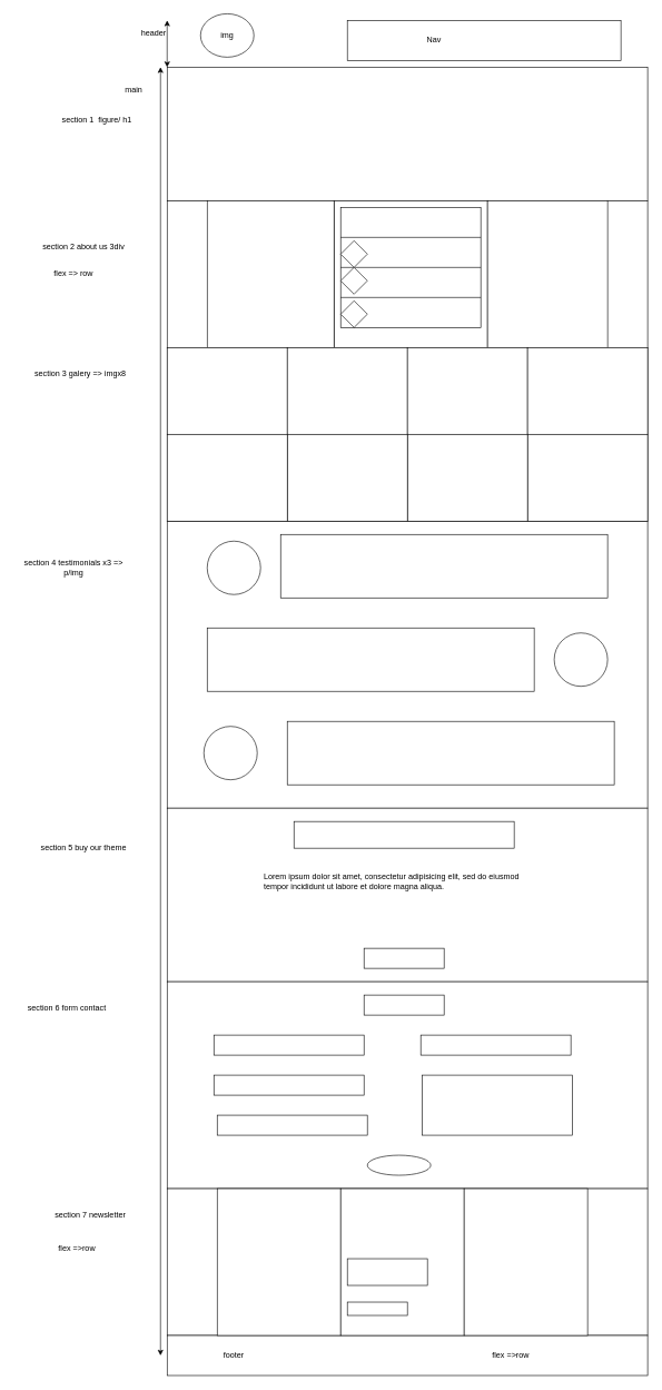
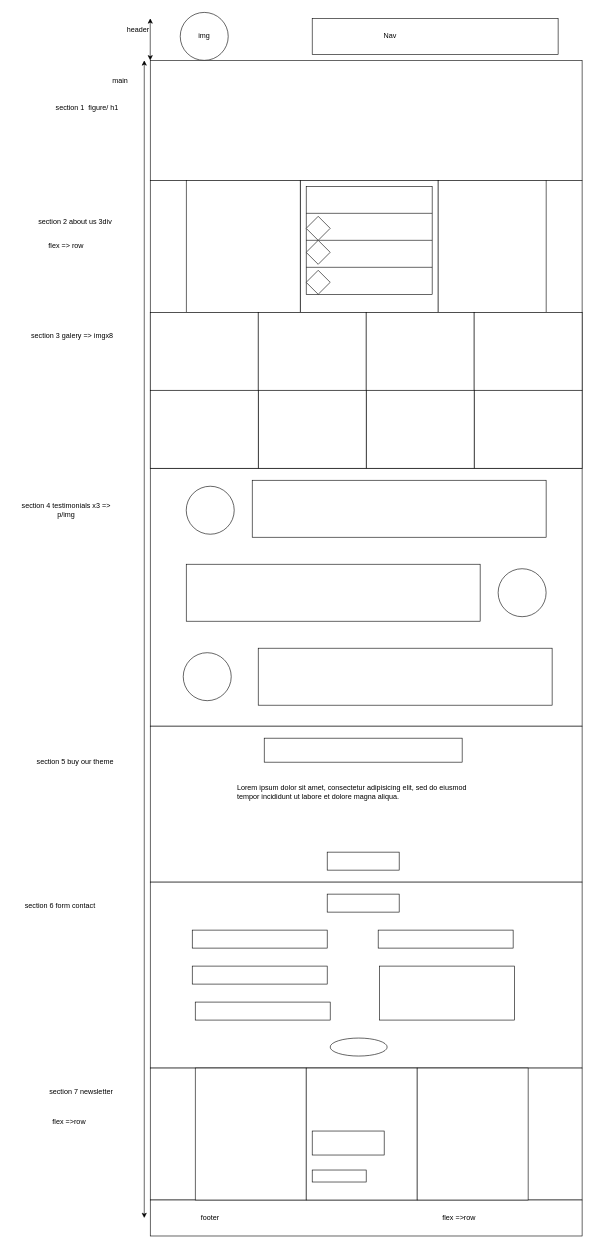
  <mxCell id="0" />
  <mxCell id="1" parent="0" />
  <mxCell id="2" value="" style="rounded=0;whiteSpace=wrap;html=1;" vertex="1" parent="1"><mxGeometry x="520" y="30" width="410" height="60" as="geometry" /></mxCell>
  <mxCell id="3" value="Nav" style="text;html=1;strokeColor=none;fillColor=none;align=center;verticalAlign=middle;whiteSpace=wrap;rounded=0;" vertex="1" parent="1"><mxGeometry x="600" y="50" width="100" height="20" as="geometry" /></mxCell>
- <mxCell id="4" value="img" style="ellipse;whiteSpace=wrap;html=1;aspect=fixed;" vertex="1" parent="1"><mxGeometry x="300" y="20" width="80" height="65" as="geometry" /></mxCell>
+ <mxCell id="4" value="img" style="ellipse;whiteSpace=wrap;html=1;aspect=fixed;" vertex="1" parent="1"><mxGeometry x="300" width="80" height="80" as="geometry" y="20" /></mxCell>
  <mxCell id="5" value="" style="rounded=0;whiteSpace=wrap;html=1;" vertex="1" parent="1"><mxGeometry x="250" y="100" width="720" height="200" as="geometry" /></mxCell>
  <mxCell id="6" value="section 1&amp;nbsp; figure/ h1" style="text;html=1;strokeColor=none;fillColor=none;align=center;verticalAlign=middle;whiteSpace=wrap;rounded=0;" vertex="1" parent="1"><mxGeometry x="60" y="170" width="170" height="20" as="geometry" /></mxCell>
  <mxCell id="7" value="" style="rounded=0;whiteSpace=wrap;html=1;" vertex="1" parent="1"><mxGeometry x="250" y="300" width="720" height="220" as="geometry" /></mxCell>
  <mxCell id="8" value="" style="rounded=0;whiteSpace=wrap;html=1;" vertex="1" parent="1"><mxGeometry x="250" y="520" width="720" height="260" as="geometry" /></mxCell>
  <mxCell id="9" value="section 3 galery =&amp;gt; imgx8" style="text;html=1;strokeColor=none;fillColor=none;align=center;verticalAlign=middle;whiteSpace=wrap;rounded=0;" vertex="1" parent="1"><mxGeometry x="40" y="550" width="160" height="20" as="geometry" /></mxCell>
  <mxCell id="10" value="section 2 about us 3div" style="text;html=1;strokeColor=none;fillColor=none;align=center;verticalAlign=middle;whiteSpace=wrap;rounded=0;" vertex="1" parent="1"><mxGeometry x="20" y="360" width="210" height="20" as="geometry" /></mxCell>
  <mxCell id="11" value="" style="rounded=0;whiteSpace=wrap;html=1;" vertex="1" parent="1"><mxGeometry x="250" y="780" width="720" height="430" as="geometry" /></mxCell>
  <mxCell id="12" value="section 4 testimonials x3 =&amp;gt; p/img" style="text;html=1;strokeColor=none;fillColor=none;align=center;verticalAlign=middle;whiteSpace=wrap;rounded=0;" vertex="1" parent="1"><mxGeometry x="20" y="840" width="180" height="20" as="geometry" /></mxCell>
  <mxCell id="13" value="" style="rounded=0;whiteSpace=wrap;html=1;" vertex="1" parent="1"><mxGeometry x="250" y="1210" width="720" height="260" as="geometry" /></mxCell>
  <mxCell id="14" value="&lt;div&gt;section 5 buy our theme&lt;/div&gt;" style="text;html=1;strokeColor=none;fillColor=none;align=center;verticalAlign=middle;whiteSpace=wrap;rounded=0;" vertex="1" parent="1"><mxGeometry x="50" y="1260" width="150" height="20" as="geometry" /></mxCell>
  <mxCell id="15" value="" style="rounded=0;whiteSpace=wrap;html=1;" vertex="1" parent="1"><mxGeometry x="250" y="1470" width="720" height="310" as="geometry" /></mxCell>
  <mxCell id="16" value="section 6 form contact" style="text;html=1;strokeColor=none;fillColor=none;align=center;verticalAlign=middle;whiteSpace=wrap;rounded=0;" vertex="1" parent="1"><mxGeometry x="20" y="1500" width="160" height="20" as="geometry" /></mxCell>
  <mxCell id="17" value="" style="rounded=0;whiteSpace=wrap;html=1;" vertex="1" parent="1"><mxGeometry x="250" y="1780" width="720" height="220" as="geometry" /></mxCell>
  <mxCell id="18" value="section 7 newsletter" style="text;html=1;strokeColor=none;fillColor=none;align=center;verticalAlign=middle;whiteSpace=wrap;rounded=0;" vertex="1" parent="1"><mxGeometry x="70" y="1810" width="130" height="20" as="geometry" /></mxCell>
  <mxCell id="19" value="" style="edgeStyle=orthogonalEdgeStyle;rounded=0;orthogonalLoop=1;jettySize=auto;html=1;" edge="1" parent="1" source="20" target="68"><mxGeometry relative="1" as="geometry" /></mxCell>
  <mxCell id="20" value="" style="rounded=0;whiteSpace=wrap;html=1;" vertex="1" parent="1"><mxGeometry x="250" y="2000" width="720" height="60" as="geometry" /></mxCell>
  <mxCell id="21" value="footer " style="text;html=1;strokeColor=none;fillColor=none;align=center;verticalAlign=middle;whiteSpace=wrap;rounded=0;" vertex="1" parent="1"><mxGeometry x="275" y="2020" width="150" height="20" as="geometry" /></mxCell>
  <mxCell id="22" value="header" style="text;html=1;strokeColor=none;fillColor=none;align=center;verticalAlign=middle;whiteSpace=wrap;rounded=0;" vertex="1" parent="1"><mxGeometry x="210" y="40" width="40" height="20" as="geometry" /></mxCell>
  <mxCell id="23" value="" style="endArrow=classic;startArrow=classic;html=1;exitX=0;exitY=0;exitDx=0;exitDy=0;" edge="1" parent="1" source="5"><mxGeometry width="50" height="50" relative="1" as="geometry"><mxPoint x="590" y="260" as="sourcePoint" /><mxPoint x="250" y="30" as="targetPoint" /></mxGeometry></mxCell>
  <mxCell id="24" value="" style="endArrow=classic;startArrow=classic;html=1;" edge="1" parent="1"><mxGeometry width="50" height="50" relative="1" as="geometry"><mxPoint x="240" y="2030" as="sourcePoint" /><mxPoint x="240" y="100" as="targetPoint" /></mxGeometry></mxCell>
  <mxCell id="25" value="main" style="text;html=1;strokeColor=none;fillColor=none;align=center;verticalAlign=middle;whiteSpace=wrap;rounded=0;" vertex="1" parent="1"><mxGeometry x="180" y="120" width="40" height="30" as="geometry" /></mxCell>
  <mxCell id="26" value="flex =&amp;gt; row" style="text;html=1;strokeColor=none;fillColor=none;align=center;verticalAlign=middle;whiteSpace=wrap;rounded=0;" vertex="1" parent="1"><mxGeometry x="60" y="400" width="100" height="20" as="geometry" /></mxCell>
  <mxCell id="27" value="flex =&amp;gt;row" style="text;html=1;strokeColor=none;fillColor=none;align=center;verticalAlign=middle;whiteSpace=wrap;rounded=0;" vertex="1" parent="1"><mxGeometry x="30" y="1860" width="170" height="20" as="geometry" /></mxCell>
  <mxCell id="28" value="flex =&amp;gt;row" style="text;html=1;strokeColor=none;fillColor=none;align=center;verticalAlign=middle;whiteSpace=wrap;rounded=0;" vertex="1" parent="1"><mxGeometry x="680" y="2020" width="170" height="20" as="geometry" /></mxCell>
  <mxCell id="29" value="" style="rounded=0;whiteSpace=wrap;html=1;" vertex="1" parent="1"><mxGeometry x="500" y="300" width="230" height="220" as="geometry" /></mxCell>
  <mxCell id="30" value="" style="rounded=0;whiteSpace=wrap;html=1;" vertex="1" parent="1"><mxGeometry x="310" y="300" width="190" height="220" as="geometry" /></mxCell>
  <mxCell id="31" value="" style="rounded=0;whiteSpace=wrap;html=1;" vertex="1" parent="1"><mxGeometry x="730" y="300" width="180" height="220" as="geometry" /></mxCell>
  <mxCell id="32" value="" style="rounded=0;whiteSpace=wrap;html=1;" vertex="1" parent="1"><mxGeometry x="510" y="310" width="210" height="180" as="geometry" /></mxCell>
  <mxCell id="33" value="" style="endArrow=none;html=1;entryX=1;entryY=0.25;entryDx=0;entryDy=0;exitX=0;exitY=0.25;exitDx=0;exitDy=0;" edge="1" parent="1" source="32" target="32"><mxGeometry width="50" height="50" relative="1" as="geometry"><mxPoint x="590" y="460" as="sourcePoint" /><mxPoint x="640" y="410" as="targetPoint" /></mxGeometry></mxCell>
  <mxCell id="34" value="" style="endArrow=none;html=1;entryX=1;entryY=0.5;entryDx=0;entryDy=0;exitX=0;exitY=0.5;exitDx=0;exitDy=0;" edge="1" parent="1" source="32" target="32"><mxGeometry width="50" height="50" relative="1" as="geometry"><mxPoint x="590" y="460" as="sourcePoint" /><mxPoint x="640" y="410" as="targetPoint" /></mxGeometry></mxCell>
  <mxCell id="35" value="" style="endArrow=none;html=1;exitX=0;exitY=0.75;exitDx=0;exitDy=0;entryX=1;entryY=0.75;entryDx=0;entryDy=0;" edge="1" parent="1" source="32" target="32"><mxGeometry width="50" height="50" relative="1" as="geometry"><mxPoint x="590" y="460" as="sourcePoint" /><mxPoint x="640" y="410" as="targetPoint" /></mxGeometry></mxCell>
  <mxCell id="36" value="" style="rhombus;whiteSpace=wrap;html=1;" vertex="1" parent="1"><mxGeometry x="510" y="360" width="40" height="40" as="geometry" /></mxCell>
  <mxCell id="37" value="" style="rhombus;whiteSpace=wrap;html=1;" vertex="1" parent="1"><mxGeometry x="510" y="400" width="40" height="40" as="geometry" /></mxCell>
  <mxCell id="38" value="" style="rhombus;whiteSpace=wrap;html=1;" vertex="1" parent="1"><mxGeometry x="510" y="450" width="40" height="40" as="geometry" /></mxCell>
  <mxCell id="39" value="" style="rounded=0;whiteSpace=wrap;html=1;" vertex="1" parent="1"><mxGeometry x="250" y="520" width="180" height="130" as="geometry" /></mxCell>
  <mxCell id="40" value="" style="rounded=0;whiteSpace=wrap;html=1;" vertex="1" parent="1"><mxGeometry x="430" y="520" width="180" height="130" as="geometry" /></mxCell>
  <mxCell id="41" value="" style="rounded=0;whiteSpace=wrap;html=1;" vertex="1" parent="1"><mxGeometry x="610" y="520" width="180" height="130" as="geometry" /></mxCell>
  <mxCell id="42" value="" style="rounded=0;whiteSpace=wrap;html=1;" vertex="1" parent="1"><mxGeometry x="790" y="520" width="180" height="130" as="geometry" /></mxCell>
  <mxCell id="43" value="" style="rounded=0;whiteSpace=wrap;html=1;" vertex="1" parent="1"><mxGeometry x="790" y="650" width="180" height="130" as="geometry" /></mxCell>
  <mxCell id="44" value="" style="rounded=0;whiteSpace=wrap;html=1;" vertex="1" parent="1"><mxGeometry x="610" y="650" width="180" height="130" as="geometry" /></mxCell>
  <mxCell id="45" value="" style="rounded=0;whiteSpace=wrap;html=1;" vertex="1" parent="1"><mxGeometry x="430" y="650" width="180" height="130" as="geometry" /></mxCell>
  <mxCell id="46" value="" style="rounded=0;whiteSpace=wrap;html=1;" vertex="1" parent="1"><mxGeometry x="250" y="650" width="180" height="130" as="geometry" /></mxCell>
  <mxCell id="47" value="" style="ellipse;whiteSpace=wrap;html=1;aspect=fixed;" vertex="1" parent="1"><mxGeometry x="310" y="810" width="80" height="80" as="geometry" /></mxCell>
  <mxCell id="48" value="" style="rounded=0;whiteSpace=wrap;html=1;" vertex="1" parent="1"><mxGeometry x="420" y="800" width="490" height="95" as="geometry" /></mxCell>
  <mxCell id="49" value="" style="rounded=0;whiteSpace=wrap;html=1;" vertex="1" parent="1"><mxGeometry x="310" y="940" width="490" height="95" as="geometry" /></mxCell>
  <mxCell id="50" value="" style="ellipse;whiteSpace=wrap;html=1;aspect=fixed;" vertex="1" parent="1"><mxGeometry x="830" y="947.5" width="80" height="80" as="geometry" /></mxCell>
  <mxCell id="51" value="" style="rounded=0;whiteSpace=wrap;html=1;" vertex="1" parent="1"><mxGeometry x="430" y="1080" width="490" height="95" as="geometry" /></mxCell>
  <mxCell id="52" value="" style="ellipse;whiteSpace=wrap;html=1;aspect=fixed;" vertex="1" parent="1"><mxGeometry x="305" y="1087.5" width="80" height="80" as="geometry" /></mxCell>
  <mxCell id="53" value="" style="rounded=0;whiteSpace=wrap;html=1;" vertex="1" parent="1"><mxGeometry x="440" y="1230" width="330" height="40" as="geometry" /></mxCell>
  <mxCell id="54" value="&lt;br&gt;&lt;p&gt;Lorem ipsum dolor sit amet, consectetur adipisicing elit, sed do eiusmod tempor incididunt ut labore et dolore magna aliqua.&lt;/p&gt;" style="text;html=1;strokeColor=none;fillColor=none;spacing=5;spacingTop=-20;whiteSpace=wrap;overflow=hidden;rounded=0;" vertex="1" parent="1"><mxGeometry x="390" y="1290" width="430" height="100" as="geometry" /></mxCell>
  <mxCell id="55" value="" style="rounded=0;whiteSpace=wrap;html=1;" vertex="1" parent="1"><mxGeometry x="545" y="1420" width="120" height="30" as="geometry" /></mxCell>
  <mxCell id="56" value="" style="rounded=0;whiteSpace=wrap;html=1;" vertex="1" parent="1"><mxGeometry x="545" y="1490" width="120" height="30" as="geometry" /></mxCell>
  <mxCell id="57" value="" style="rounded=0;whiteSpace=wrap;html=1;" vertex="1" parent="1"><mxGeometry x="320" y="1550" width="225" height="30" as="geometry" /></mxCell>
  <mxCell id="58" value="" style="rounded=0;whiteSpace=wrap;html=1;" vertex="1" parent="1"><mxGeometry x="320" y="1610" width="225" height="30" as="geometry" /></mxCell>
  <mxCell id="59" value="" style="rounded=0;whiteSpace=wrap;html=1;" vertex="1" parent="1"><mxGeometry x="325" y="1670" width="225" height="30" as="geometry" /></mxCell>
  <mxCell id="60" value="" style="rounded=0;whiteSpace=wrap;html=1;" vertex="1" parent="1"><mxGeometry x="630" y="1550" width="225" height="30" as="geometry" /></mxCell>
  <mxCell id="61" value="" style="rounded=0;whiteSpace=wrap;html=1;" vertex="1" parent="1"><mxGeometry x="632.5" y="1610" width="225" height="90" as="geometry" /></mxCell>
  <mxCell id="62" style="edgeStyle=orthogonalEdgeStyle;rounded=0;orthogonalLoop=1;jettySize=auto;html=1;exitX=0.5;exitY=1;exitDx=0;exitDy=0;" edge="1" parent="1" source="27" target="27"><mxGeometry relative="1" as="geometry" /></mxCell>
  <mxCell id="63" value="" style="ellipse;whiteSpace=wrap;html=1;" vertex="1" parent="1"><mxGeometry x="550" y="1730" width="95" height="30" as="geometry" /></mxCell>
  <mxCell id="64" value="" style="rounded=0;whiteSpace=wrap;html=1;" vertex="1" parent="1"><mxGeometry x="325" y="1780" width="185" height="220" as="geometry" /></mxCell>
  <mxCell id="65" value="" style="rounded=0;whiteSpace=wrap;html=1;" vertex="1" parent="1"><mxGeometry x="510" y="1780" width="185" height="220" as="geometry" /></mxCell>
  <mxCell id="66" value="" style="rounded=0;whiteSpace=wrap;html=1;" vertex="1" parent="1"><mxGeometry x="695" y="1780" width="185" height="220" as="geometry" /></mxCell>
  <mxCell id="67" value="" style="rounded=0;whiteSpace=wrap;html=1;" vertex="1" parent="1"><mxGeometry x="520" y="1950" width="90" height="20" as="geometry" /></mxCell>
  <mxCell id="68" value="" style="rounded=0;whiteSpace=wrap;html=1;" vertex="1" parent="1"><mxGeometry x="520" y="1885" width="120" height="40" as="geometry" /></mxCell>
  <mxCell id="69" style="edgeStyle=orthogonalEdgeStyle;rounded=0;orthogonalLoop=1;jettySize=auto;html=1;exitX=0.5;exitY=1;exitDx=0;exitDy=0;" edge="1" parent="1" source="65" target="65"><mxGeometry relative="1" as="geometry" /></mxCell>
